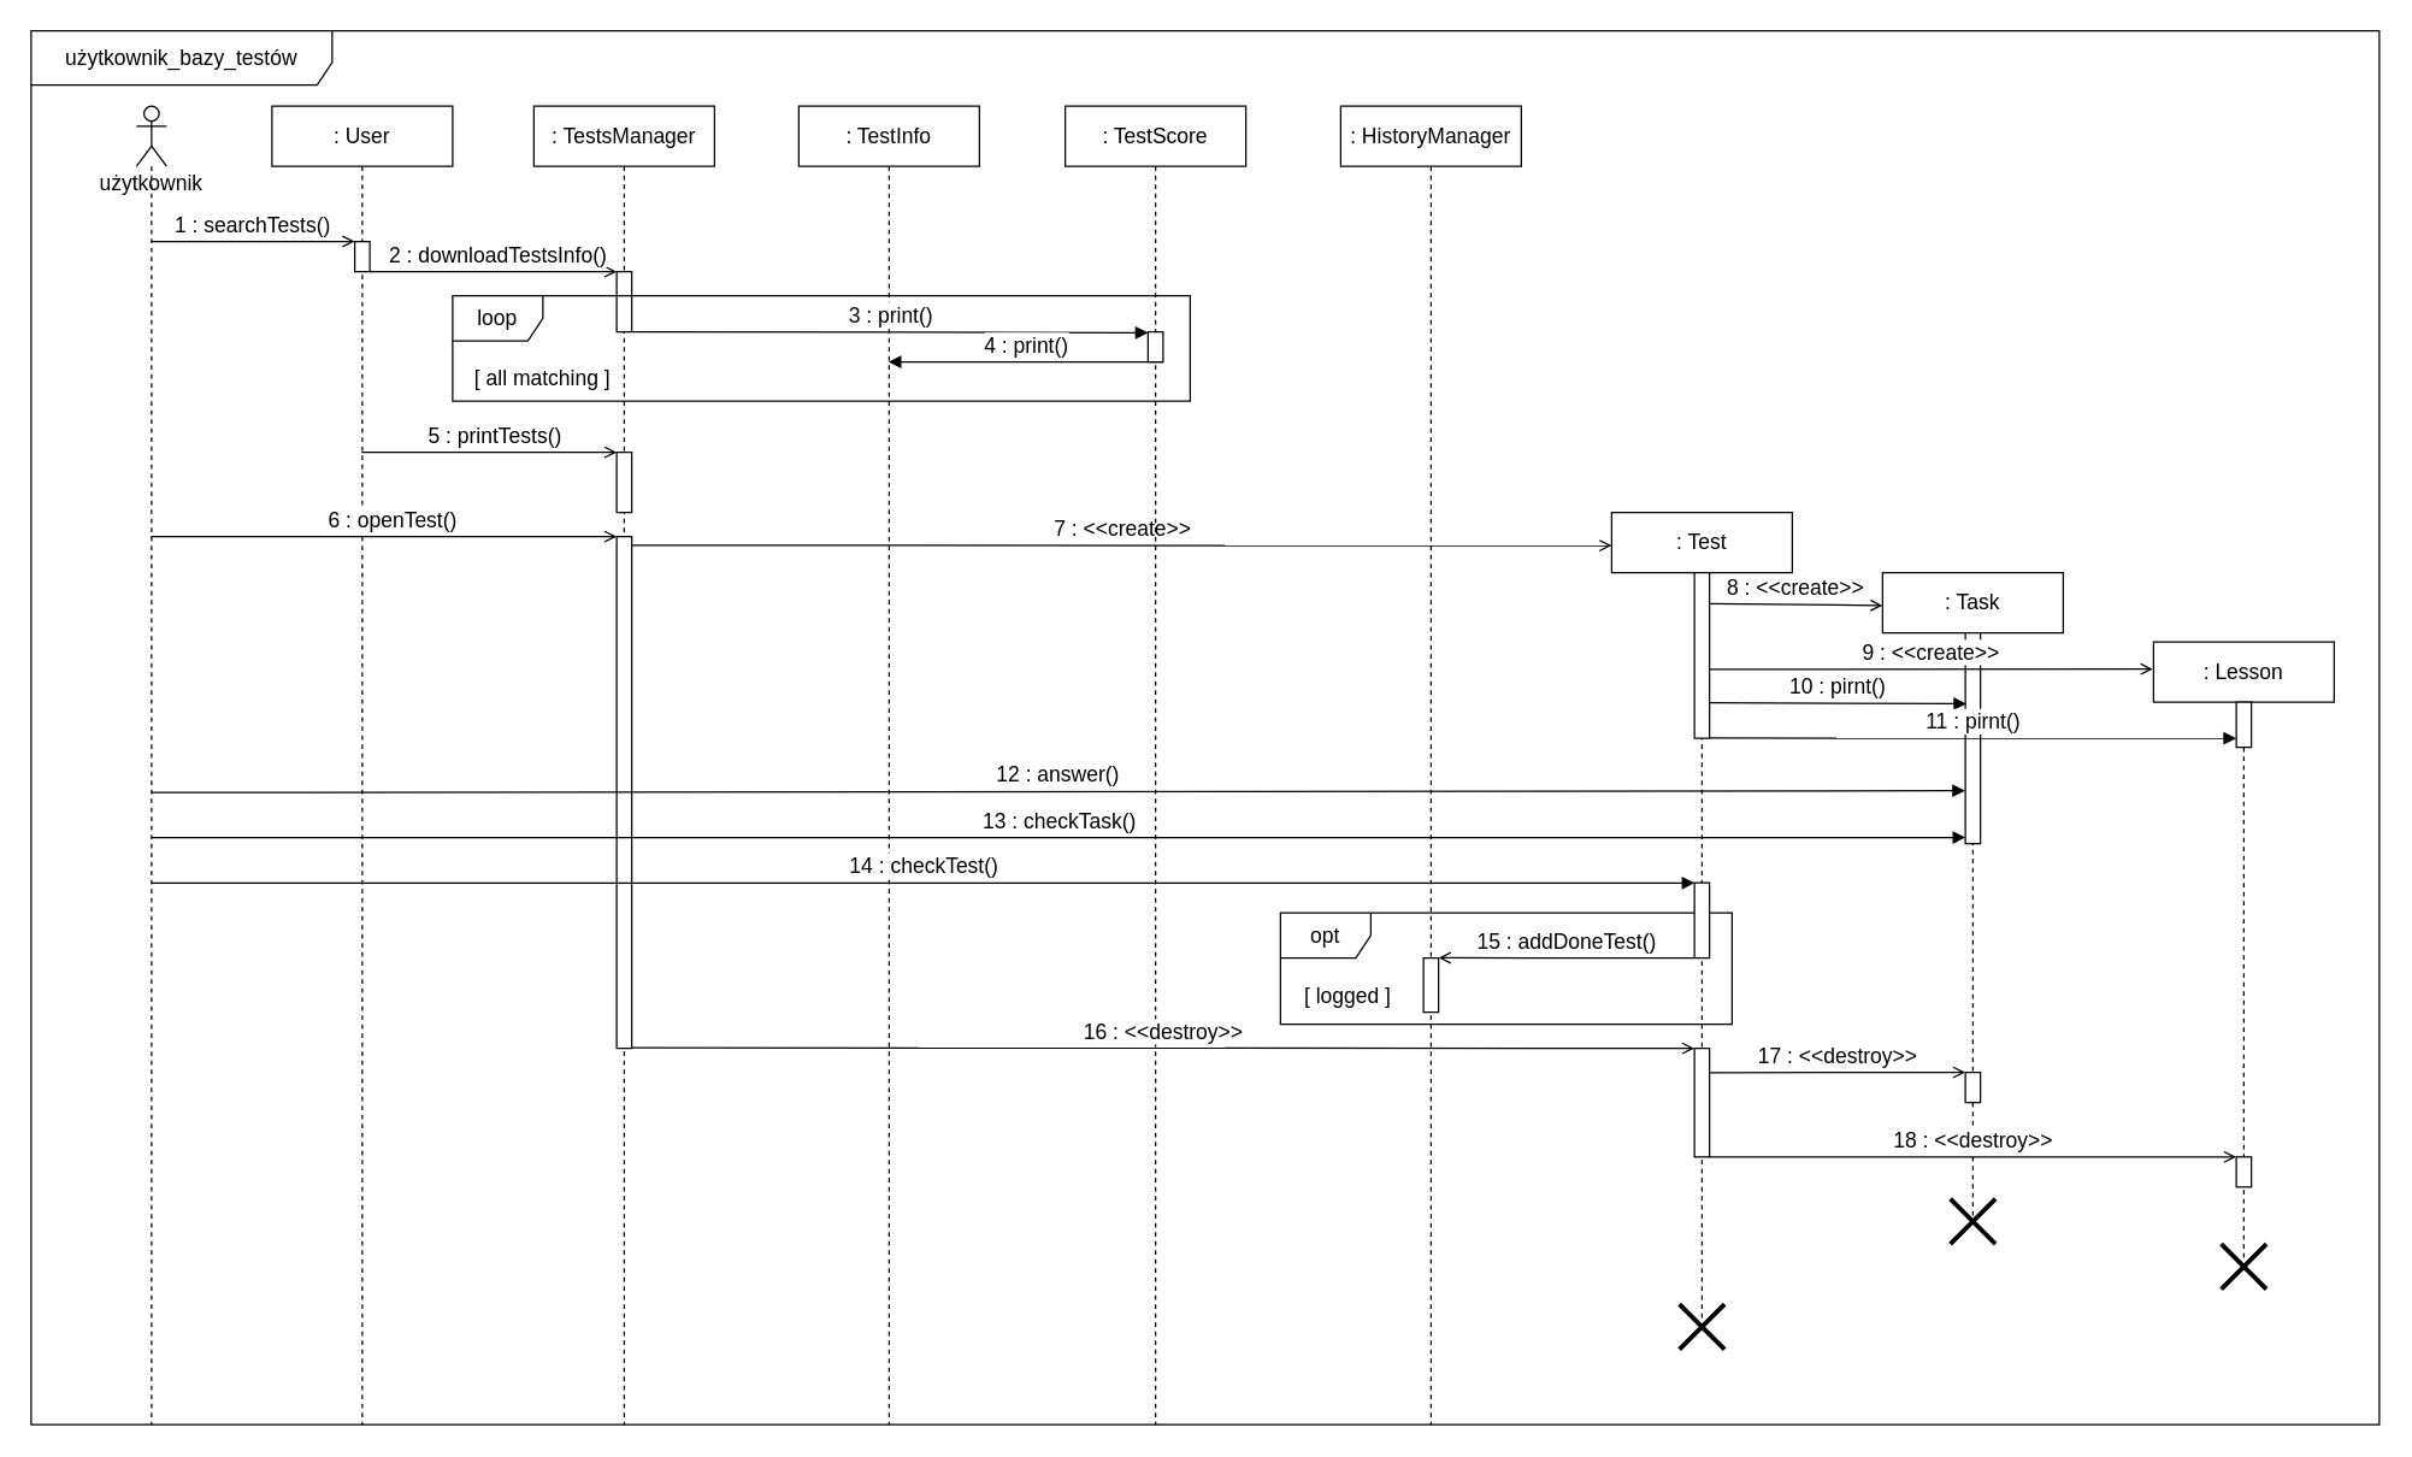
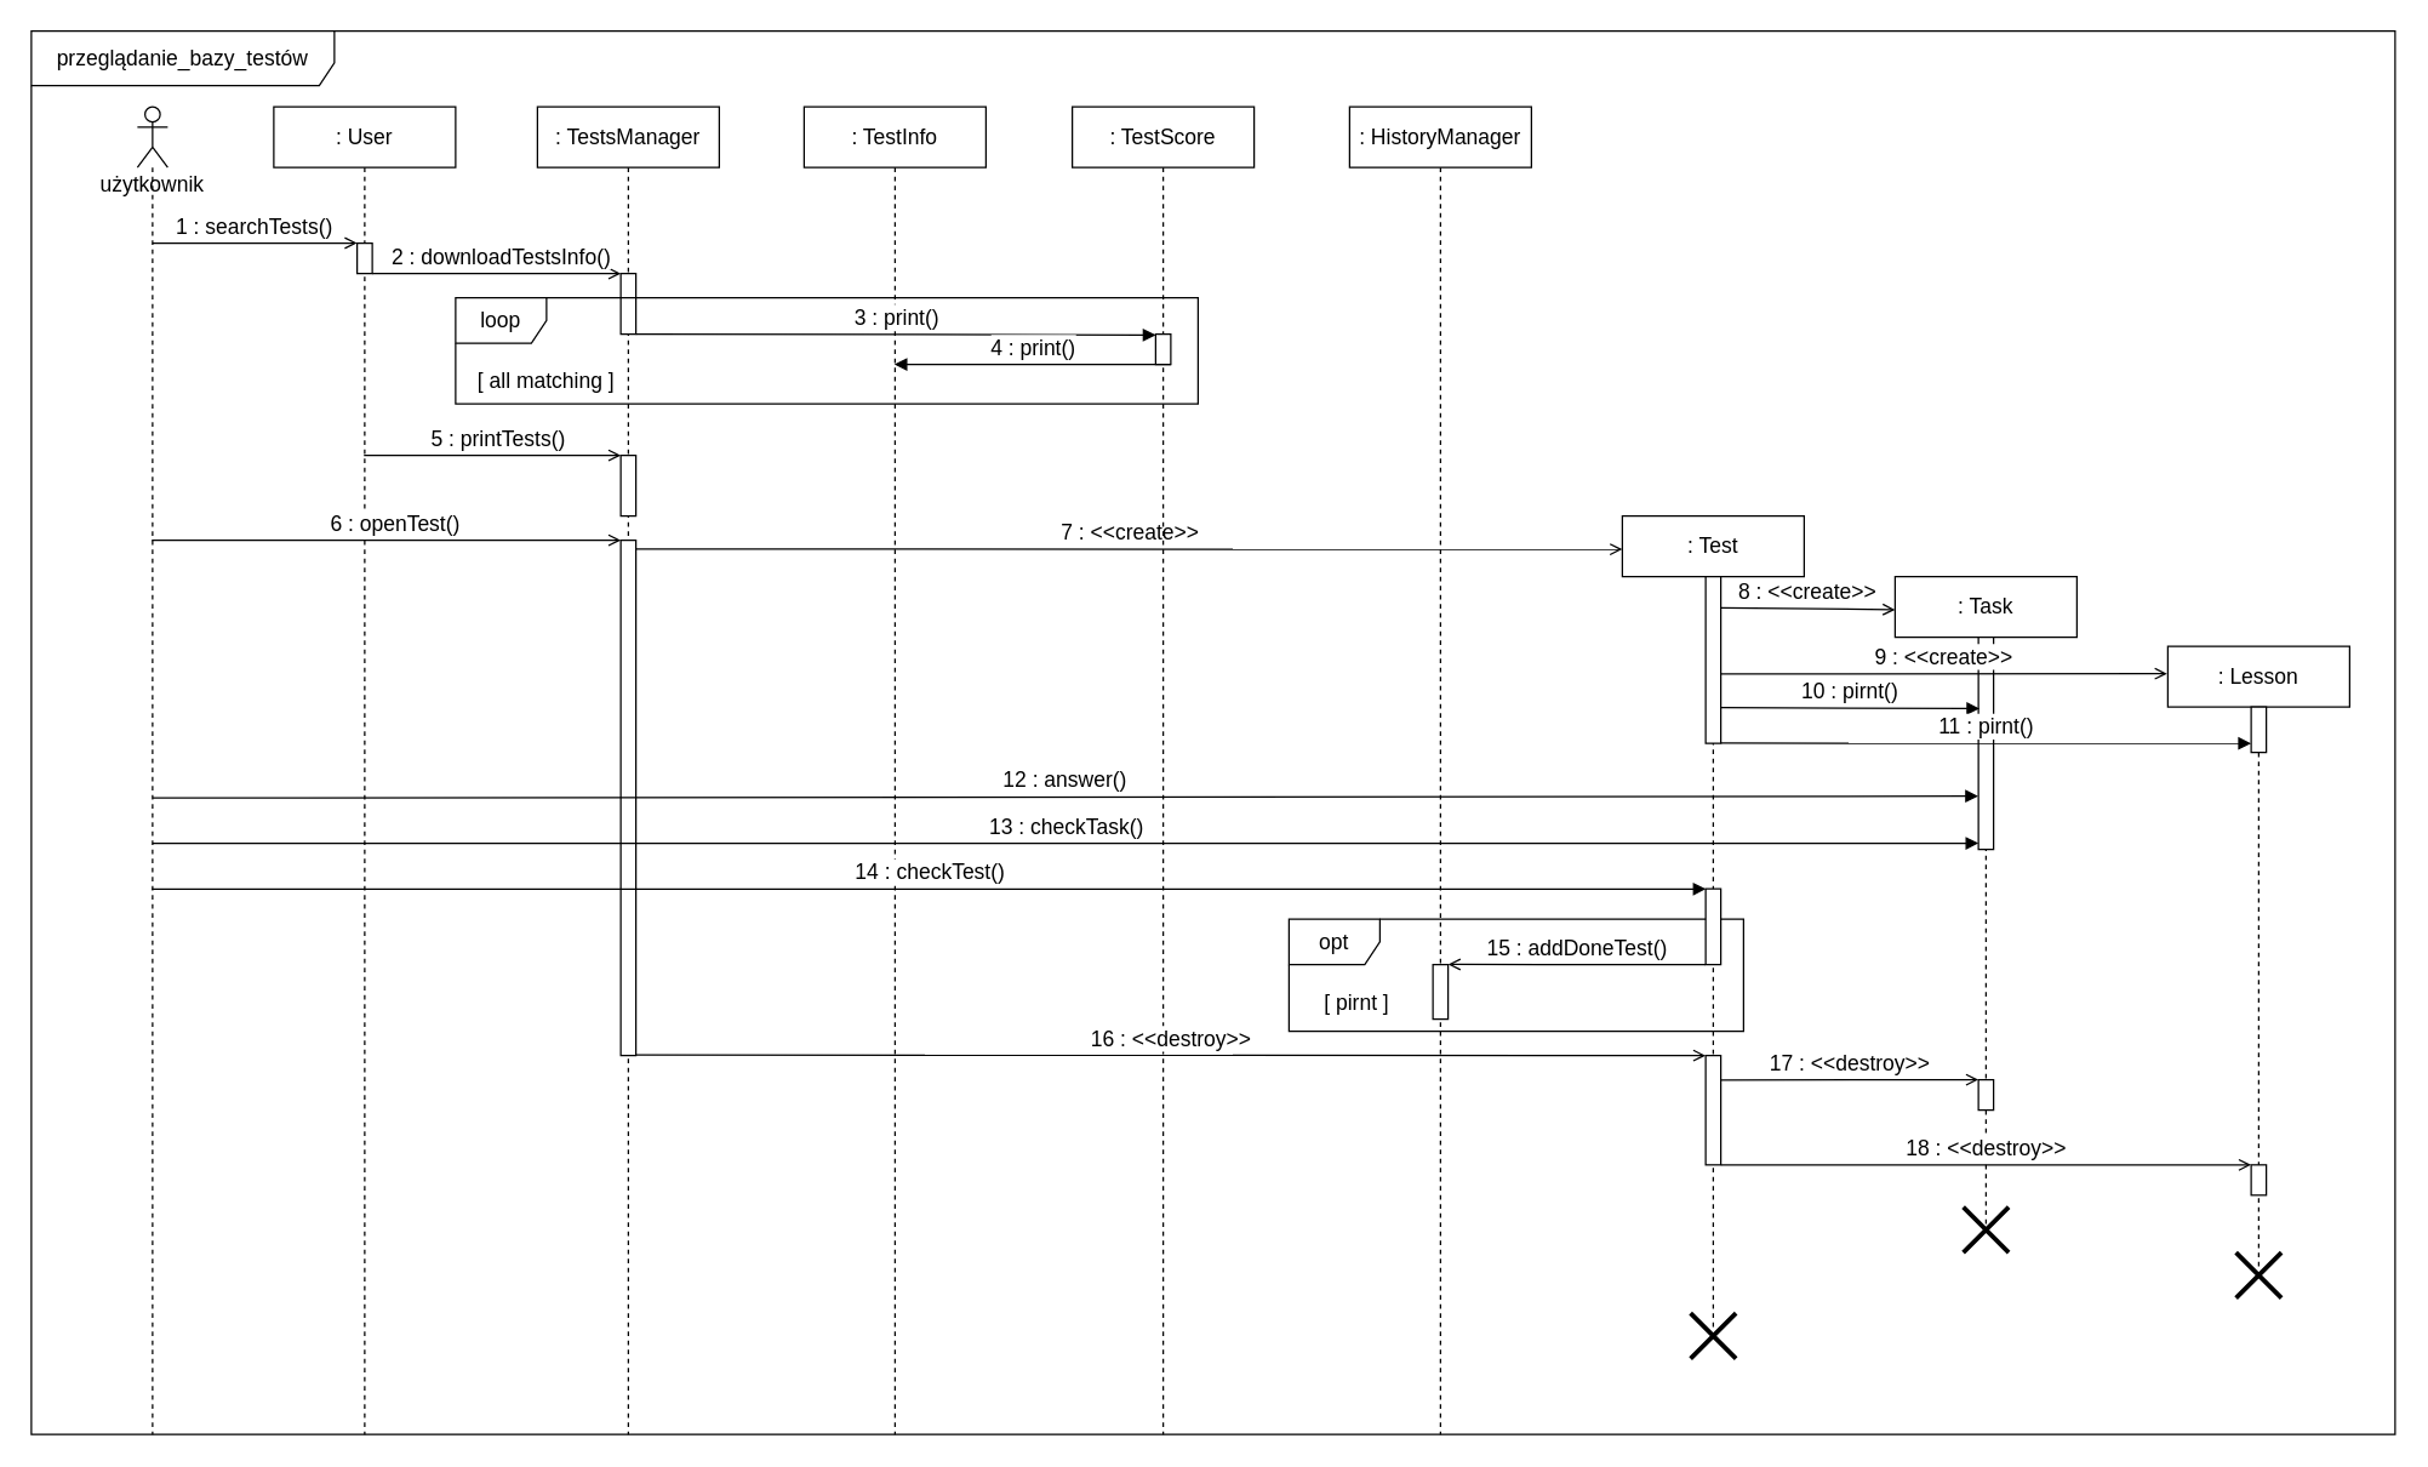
  <mxCell id="0" />
  <mxCell id="1" parent="0" />
  <mxCell id="2" value="&lt;font style=&quot;font-size: 14px&quot;&gt;użytkownik&lt;/font&gt;" style="shape=umlLifeline;participant=umlActor;perimeter=lifelinePerimeter;whiteSpace=wrap;html=1;container=1;collapsible=0;recursiveResize=0;verticalAlign=top;spacingTop=36;outlineConnect=0;" parent="1" vertex="1"><mxGeometry x="90" y="70" width="20" height="876" as="geometry" /></mxCell>
  <mxCell id="3" value="1 : searchTests()" style="html=1;verticalAlign=bottom;endArrow=open;rounded=0;fontSize=14;entryX=-0.005;entryY=-0.005;entryDx=0;entryDy=0;entryPerimeter=0;endFill=0;" parent="2" target="13" edge="1"><mxGeometry width="80" relative="1" as="geometry"><mxPoint x="10" y="90" as="sourcePoint" /><mxPoint x="90" y="90" as="targetPoint" /></mxGeometry></mxCell>
  <mxCell id="4" value=": TestsManager" style="shape=umlLifeline;perimeter=lifelinePerimeter;whiteSpace=wrap;html=1;container=1;collapsible=0;recursiveResize=0;outlineConnect=0;fontSize=14;" parent="1" vertex="1"><mxGeometry x="354" y="70" width="120" height="876" as="geometry" /></mxCell>
  <mxCell id="5" value="" style="html=1;points=[];perimeter=orthogonalPerimeter;fontSize=14;" parent="4" vertex="1"><mxGeometry x="55" y="110" width="10" height="40" as="geometry" /></mxCell>
  <mxCell id="6" value="" style="html=1;points=[];perimeter=orthogonalPerimeter;fontSize=14;" parent="4" vertex="1"><mxGeometry x="55" y="230" width="10" height="40" as="geometry" /></mxCell>
  <mxCell id="7" value="" style="html=1;points=[];perimeter=orthogonalPerimeter;fontSize=14;" parent="4" vertex="1"><mxGeometry x="55" y="286" width="10" height="340" as="geometry" /></mxCell>
  <mxCell id="8" value=": TestInfo" style="shape=umlLifeline;perimeter=lifelinePerimeter;whiteSpace=wrap;html=1;container=1;collapsible=0;recursiveResize=0;outlineConnect=0;fontSize=14;" parent="1" vertex="1"><mxGeometry x="530" y="70" width="120" height="876" as="geometry" /></mxCell>
  <mxCell id="9" value="opt" style="shape=umlFrame;whiteSpace=wrap;html=1;fontSize=14;" parent="8" vertex="1"><mxGeometry x="320" y="536" width="300" height="74" as="geometry" /></mxCell>
  <mxCell id="10" value=": HistoryManager" style="shape=umlLifeline;perimeter=lifelinePerimeter;whiteSpace=wrap;html=1;container=1;collapsible=0;recursiveResize=0;outlineConnect=0;fontSize=14;" parent="1" vertex="1"><mxGeometry x="890" y="70" width="120" height="876" as="geometry" /></mxCell>
  <mxCell id="11" value="" style="html=1;points=[];perimeter=orthogonalPerimeter;fontSize=10;" parent="10" vertex="1"><mxGeometry x="55" y="566" width="10" height="36" as="geometry" /></mxCell>
  <mxCell id="12" value=": User" style="shape=umlLifeline;perimeter=lifelinePerimeter;whiteSpace=wrap;html=1;container=1;collapsible=0;recursiveResize=0;outlineConnect=0;fontSize=14;" parent="1" vertex="1"><mxGeometry x="180" y="70" width="120" height="876" as="geometry" /></mxCell>
  <mxCell id="13" value="" style="html=1;points=[];perimeter=orthogonalPerimeter;fontSize=14;" parent="12" vertex="1"><mxGeometry x="55" y="90" width="10" height="20" as="geometry" /></mxCell>
  <mxCell id="14" value="2 : downloadTestsInfo()" style="html=1;verticalAlign=bottom;endArrow=open;rounded=0;fontSize=14;entryX=0;entryY=0;entryDx=0;entryDy=0;entryPerimeter=0;endFill=0;fillColor=none;exitX=1;exitY=1;exitDx=0;exitDy=0;exitPerimeter=0;" parent="1" source="13" target="5" edge="1"><mxGeometry x="0.035" width="80" relative="1" as="geometry"><mxPoint x="260" y="180" as="sourcePoint" /><mxPoint x="413.95" y="179.83" as="targetPoint" /><mxPoint as="offset" /></mxGeometry></mxCell>
  <mxCell id="15" value="3 : print()" style="html=1;verticalAlign=bottom;endArrow=block;rounded=0;fontSize=14;entryX=0.008;entryY=0.028;entryDx=0;entryDy=0;entryPerimeter=0;exitX=1.002;exitY=0.999;exitDx=0;exitDy=0;exitPerimeter=0;" parent="1" source="5" target="37" edge="1"><mxGeometry width="80" relative="1" as="geometry"><mxPoint x="420" y="200" as="sourcePoint" /><mxPoint x="762.12" y="219.96" as="targetPoint" /></mxGeometry></mxCell>
  <mxCell id="16" value="loop" style="shape=umlFrame;whiteSpace=wrap;html=1;fontSize=14;" parent="1" vertex="1"><mxGeometry x="300" y="196" width="490" height="70" as="geometry" /></mxCell>
  <mxCell id="17" value=": Test" style="shape=umlLifeline;perimeter=lifelinePerimeter;whiteSpace=wrap;html=1;container=1;collapsible=0;recursiveResize=0;outlineConnect=0;fontSize=14;" parent="1" vertex="1"><mxGeometry x="1070" y="340" width="120" height="536" as="geometry" /></mxCell>
  <mxCell id="18" value="" style="html=1;points=[];perimeter=orthogonalPerimeter;fontSize=14;" parent="17" vertex="1"><mxGeometry x="55" y="40" width="10" height="110" as="geometry" /></mxCell>
  <mxCell id="19" value="" style="html=1;points=[];perimeter=orthogonalPerimeter;fontSize=10;" parent="17" vertex="1"><mxGeometry x="55" y="356" width="10" height="72.16" as="geometry" /></mxCell>
  <mxCell id="20" value="" style="html=1;points=[];perimeter=orthogonalPerimeter;" parent="17" vertex="1"><mxGeometry x="55" y="246" width="10" height="50" as="geometry" /></mxCell>
  <mxCell id="21" value=": Task" style="shape=umlLifeline;perimeter=lifelinePerimeter;whiteSpace=wrap;html=1;container=1;collapsible=0;recursiveResize=0;outlineConnect=0;fontSize=14;" parent="1" vertex="1"><mxGeometry x="1250" y="380" width="120" height="436" as="geometry" /></mxCell>
  <mxCell id="22" value="" style="html=1;points=[];perimeter=orthogonalPerimeter;fontSize=10;" parent="21" vertex="1"><mxGeometry x="55" y="332" width="10" height="20" as="geometry" /></mxCell>
  <mxCell id="23" value="" style="html=1;points=[];perimeter=orthogonalPerimeter;" parent="21" vertex="1"><mxGeometry x="55" y="40" width="10" height="140" as="geometry" /></mxCell>
  <mxCell id="24" value=": Lesson" style="shape=umlLifeline;perimeter=lifelinePerimeter;whiteSpace=wrap;html=1;container=1;collapsible=0;recursiveResize=0;outlineConnect=0;fontSize=14;" parent="1" vertex="1"><mxGeometry x="1430" y="426" width="120" height="410" as="geometry" /></mxCell>
  <mxCell id="25" value="" style="html=1;points=[];perimeter=orthogonalPerimeter;fontSize=14;" parent="24" vertex="1"><mxGeometry x="55" y="40" width="10" height="30" as="geometry" /></mxCell>
  <mxCell id="26" value="" style="html=1;points=[];perimeter=orthogonalPerimeter;fontSize=10;" parent="24" vertex="1"><mxGeometry x="55" y="342.16" width="10" height="20" as="geometry" /></mxCell>
  <mxCell id="27" value="&lt;font style=&quot;font-size: 14px&quot;&gt;[ all matching ]&lt;/font&gt;" style="text;html=1;strokeColor=none;fillColor=none;align=center;verticalAlign=middle;whiteSpace=wrap;rounded=0;fontSize=14;" parent="1" vertex="1"><mxGeometry x="300" y="236" width="120" height="30" as="geometry" /></mxCell>
  <mxCell id="28" value="&lt;font style=&quot;font-size: 14px&quot;&gt;7 : &amp;lt;&amp;lt;create&amp;gt;&amp;gt;&lt;/font&gt;" style="html=1;verticalAlign=bottom;endArrow=open;rounded=0;fontSize=10;endFill=0;exitX=1;exitY=0.017;exitDx=0;exitDy=0;exitPerimeter=0;entryX=0;entryY=0.041;entryDx=0;entryDy=0;entryPerimeter=0;" parent="1" source="7" target="17" edge="1"><mxGeometry width="80" relative="1" as="geometry"><mxPoint x="420" y="380" as="sourcePoint" /><mxPoint x="1060" y="362" as="targetPoint" /></mxGeometry></mxCell>
  <mxCell id="29" value="&lt;font style=&quot;font-size: 14px&quot;&gt;8 : &amp;lt;&amp;lt;create&amp;gt;&amp;gt;&lt;/font&gt;" style="html=1;verticalAlign=bottom;endArrow=open;rounded=0;fontSize=10;endFill=0;exitX=1.008;exitY=0.187;exitDx=0;exitDy=0;exitPerimeter=0;entryX=0;entryY=0.05;entryDx=0;entryDy=0;entryPerimeter=0;" parent="1" source="18" target="21" edge="1"><mxGeometry width="80" relative="1" as="geometry"><mxPoint x="1140" y="406" as="sourcePoint" /><mxPoint x="1230" y="401" as="targetPoint" /></mxGeometry></mxCell>
  <mxCell id="30" value="&lt;font style=&quot;font-size: 14px&quot;&gt;9 : &amp;lt;&amp;lt;create&amp;gt;&amp;gt;&lt;/font&gt;" style="html=1;verticalAlign=bottom;endArrow=open;rounded=0;fontSize=10;endFill=0;exitX=0.989;exitY=0.584;exitDx=0;exitDy=0;exitPerimeter=0;entryX=-0.004;entryY=0.044;entryDx=0;entryDy=0;entryPerimeter=0;" parent="1" source="18" target="24" edge="1"><mxGeometry width="80" relative="1" as="geometry"><mxPoint x="1210" y="445" as="sourcePoint" /><mxPoint x="1390" y="444" as="targetPoint" /></mxGeometry></mxCell>
  <mxCell id="31" value="5 : printTests()" style="html=1;verticalAlign=bottom;endArrow=open;rounded=0;fontSize=14;entryX=0;entryY=0;entryDx=0;entryDy=0;entryPerimeter=0;endFill=0;fillColor=none;" parent="1" source="12" target="6" edge="1"><mxGeometry x="0.035" width="80" relative="1" as="geometry"><mxPoint x="260" y="300" as="sourcePoint" /><mxPoint x="413.95" y="299.83" as="targetPoint" /><mxPoint as="offset" /></mxGeometry></mxCell>
  <mxCell id="32" value="6 : openTest()" style="html=1;verticalAlign=bottom;endArrow=open;rounded=0;fontSize=14;entryX=0;entryY=0;entryDx=0;entryDy=0;entryPerimeter=0;endFill=0;fillColor=none;" parent="1" source="2" target="7" edge="1"><mxGeometry x="0.035" width="80" relative="1" as="geometry"><mxPoint x="239.667" y="360" as="sourcePoint" /><mxPoint x="413.95" y="359.83" as="targetPoint" /><mxPoint as="offset" /></mxGeometry></mxCell>
  <mxCell id="33" value="&lt;font style=&quot;font-size: 14px&quot;&gt;15 : addDoneTest()&lt;/font&gt;" style="html=1;verticalAlign=bottom;endArrow=open;rounded=0;fontSize=10;endFill=0;exitX=-0.005;exitY=1.001;exitDx=0;exitDy=0;exitPerimeter=0;entryX=1.005;entryY=-0.003;entryDx=0;entryDy=0;entryPerimeter=0;" parent="1" source="20" target="11" edge="1"><mxGeometry width="80" relative="1" as="geometry"><mxPoint x="1120" y="634" as="sourcePoint" /><mxPoint x="960" y="633" as="targetPoint" /></mxGeometry></mxCell>
  <mxCell id="34" value="&lt;font style=&quot;font-size: 14px&quot;&gt;17 : &amp;lt;&amp;lt;destroy&amp;gt;&amp;gt;&lt;/font&gt;" style="html=1;verticalAlign=bottom;endArrow=open;rounded=0;fontSize=10;endFill=0;entryX=-0.004;entryY=0;entryDx=0;entryDy=0;entryPerimeter=0;exitX=1.033;exitY=0.224;exitDx=0;exitDy=0;exitPerimeter=0;" parent="1" source="19" target="22" edge="1"><mxGeometry width="80" relative="1" as="geometry"><mxPoint x="1150" y="712" as="sourcePoint" /><mxPoint x="420" y="363.84" as="targetPoint" /></mxGeometry></mxCell>
  <mxCell id="35" value="&lt;font style=&quot;font-size: 14px&quot;&gt;18 : &amp;lt;&amp;lt;destroy&amp;gt;&amp;gt;&lt;/font&gt;" style="html=1;verticalAlign=bottom;endArrow=open;rounded=0;fontSize=10;endFill=0;entryX=-0.004;entryY=0;entryDx=0;entryDy=0;entryPerimeter=0;exitX=1.014;exitY=1;exitDx=0;exitDy=0;exitPerimeter=0;" parent="1" source="19" target="26" edge="1"><mxGeometry width="80" relative="1" as="geometry"><mxPoint x="1135.14" y="773.84" as="sourcePoint" /><mxPoint x="600" y="406" as="targetPoint" /></mxGeometry></mxCell>
  <mxCell id="36" value=": TestScore" style="shape=umlLifeline;perimeter=lifelinePerimeter;whiteSpace=wrap;html=1;container=1;collapsible=0;recursiveResize=0;outlineConnect=0;fontSize=14;" parent="1" vertex="1"><mxGeometry x="707" y="70" width="120" height="876" as="geometry" /></mxCell>
  <mxCell id="37" value="" style="html=1;points=[];perimeter=orthogonalPerimeter;" parent="36" vertex="1"><mxGeometry x="55" y="150" width="10" height="20" as="geometry" /></mxCell>
  <mxCell id="38" value="&lt;font style=&quot;font-size: 14px&quot;&gt;13 : checkTask()&lt;/font&gt;" style="html=1;verticalAlign=bottom;endArrow=block;rounded=0;entryX=0.011;entryY=0.971;entryDx=0;entryDy=0;entryPerimeter=0;" parent="36" target="23" edge="1"><mxGeometry width="80" relative="1" as="geometry"><mxPoint x="-607" y="486" as="sourcePoint" /><mxPoint x="533" y="486" as="targetPoint" /></mxGeometry></mxCell>
  <mxCell id="39" value="&lt;font style=&quot;font-size: 14px&quot;&gt;12 : answer()&lt;/font&gt;" style="html=1;verticalAlign=bottom;endArrow=block;rounded=0;entryX=-0.011;entryY=0.749;entryDx=0;entryDy=0;entryPerimeter=0;" parent="36" target="23" edge="1"><mxGeometry width="80" relative="1" as="geometry"><mxPoint x="-607" y="456" as="sourcePoint" /><mxPoint x="523" y="456" as="targetPoint" /></mxGeometry></mxCell>
  <mxCell id="40" value="&lt;font style=&quot;font-size: 14px&quot;&gt;16 : &amp;lt;&amp;lt;destroy&amp;gt;&amp;gt;&lt;/font&gt;" style="html=1;verticalAlign=bottom;endArrow=open;rounded=0;fontSize=10;endFill=0;entryX=-0.004;entryY=0;entryDx=0;entryDy=0;entryPerimeter=0;exitX=1.001;exitY=0.999;exitDx=0;exitDy=0;exitPerimeter=0;" parent="1" source="7" target="19" edge="1"><mxGeometry width="80" relative="1" as="geometry"><mxPoint x="460" y="690" as="sourcePoint" /><mxPoint x="1130" y="697.84" as="targetPoint" /></mxGeometry></mxCell>
  <mxCell id="41" value="" style="shape=umlDestroy;whiteSpace=wrap;html=1;strokeWidth=3;fontSize=14;" parent="1" vertex="1"><mxGeometry x="1475" y="826" width="30" height="30" as="geometry" /></mxCell>
  <mxCell id="42" value="" style="shape=umlDestroy;whiteSpace=wrap;html=1;strokeWidth=3;fontSize=14;" parent="1" vertex="1"><mxGeometry x="1295" y="796" width="30" height="30" as="geometry" /></mxCell>
- <mxCell id="43" value="użytkownik_bazy_testów" style="shape=umlFrame;whiteSpace=wrap;html=1;fontSize=14;width=200;height=36;" parent="1" vertex="1"><mxGeometry x="20" y="20" width="1560" height="926" as="geometry" /></mxCell>
+ <mxCell id="43" value="przeglądanie_bazy_testów" style="shape=umlFrame;whiteSpace=wrap;html=1;fontSize=14;width=200;height=36;" parent="1" vertex="1"><mxGeometry x="20" y="20" width="1560" height="926" as="geometry" /></mxCell>
  <mxCell id="44" value="&lt;font style=&quot;font-size: 14px&quot;&gt;4 : print()&lt;/font&gt;" style="html=1;verticalAlign=bottom;endArrow=block;rounded=0;exitX=1.009;exitY=0.999;exitDx=0;exitDy=0;exitPerimeter=0;" parent="1" source="37" target="8" edge="1"><mxGeometry width="80" relative="1" as="geometry"><mxPoint x="780" y="246" as="sourcePoint" /><mxPoint x="700" y="245" as="targetPoint" /></mxGeometry></mxCell>
  <mxCell id="45" value="&lt;font style=&quot;font-size: 14px&quot;&gt;14 : checkTest()&lt;/font&gt;" style="html=1;verticalAlign=bottom;endArrow=block;rounded=0;entryX=0.02;entryY=0.003;entryDx=0;entryDy=0;entryPerimeter=0;" parent="1" source="2" target="20" edge="1"><mxGeometry width="80" relative="1" as="geometry"><mxPoint x="420" y="536" as="sourcePoint" /><mxPoint x="1120" y="590" as="targetPoint" /></mxGeometry></mxCell>
  <mxCell id="46" value="&lt;font style=&quot;font-size: 14px&quot;&gt;10 : pirnt()&lt;/font&gt;" style="html=1;verticalAlign=bottom;endArrow=block;rounded=0;exitX=1.011;exitY=0.786;exitDx=0;exitDy=0;exitPerimeter=0;entryX=0.074;entryY=0.336;entryDx=0;entryDy=0;entryPerimeter=0;" parent="1" source="18" target="23" edge="1"><mxGeometry width="80" relative="1" as="geometry"><mxPoint x="1170" y="465" as="sourcePoint" /><mxPoint x="1290" y="466" as="targetPoint" /><Array as="points" /></mxGeometry></mxCell>
  <mxCell id="47" value="&lt;font style=&quot;font-size: 14px&quot;&gt;11 : pirnt()&lt;/font&gt;" style="html=1;verticalAlign=bottom;endArrow=block;rounded=0;exitX=1.004;exitY=0.999;exitDx=0;exitDy=0;exitPerimeter=0;entryX=0;entryY=0.8;entryDx=0;entryDy=0;entryPerimeter=0;" parent="1" source="18" target="25" edge="1"><mxGeometry width="80" relative="1" as="geometry"><mxPoint x="1130.5" y="490" as="sourcePoint" /><mxPoint x="1470" y="490" as="targetPoint" /><Array as="points" /></mxGeometry></mxCell>
  <mxCell id="48" value="" style="shape=umlDestroy;whiteSpace=wrap;html=1;strokeWidth=3;fontSize=14;" parent="1" vertex="1"><mxGeometry x="1115" y="866" width="30" height="30" as="geometry" /></mxCell>
- <mxCell id="49" value="[ logged ]" style="text;html=1;strokeColor=none;fillColor=none;align=center;verticalAlign=middle;whiteSpace=wrap;rounded=0;fontSize=14;" parent="1" vertex="1"><mxGeometry x="860" y="646" width="70" height="30" as="geometry" /></mxCell>
+ <mxCell id="49" value="[ pirnt ]" style="text;html=1;strokeColor=none;fillColor=none;align=center;verticalAlign=middle;whiteSpace=wrap;rounded=0;fontSize=14;" parent="1" vertex="1"><mxGeometry x="860" y="646" width="70" height="30" as="geometry" /></mxCell>
